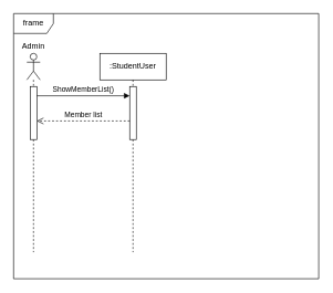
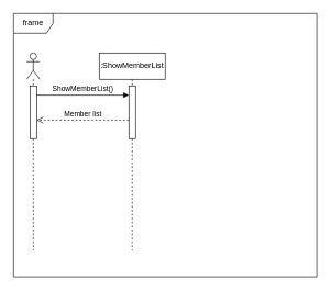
  <mxCell id="0" />
  <mxCell id="1" parent="0" />
  <mxCell id="2" value="frame" style="shape=umlFrame;whiteSpace=wrap;html=1;" vertex="1" parent="1"><mxGeometry x="20" y="20" width="460" height="400" as="geometry" /></mxCell>
  <mxCell id="3" value="" style="shape=umlLifeline;participant=umlActor;perimeter=lifelinePerimeter;whiteSpace=wrap;html=1;container=1;collapsible=0;recursiveResize=0;verticalAlign=top;spacingTop=36;labelBackgroundColor=#ffffff;outlineConnect=0;" vertex="1" parent="1"><mxGeometry x="40" y="80" width="20" height="300" as="geometry" /></mxCell>
  <mxCell id="4" value="" style="html=1;points=[];perimeter=orthogonalPerimeter;" vertex="1" parent="3"><mxGeometry x="5" y="50" width="10" height="80" as="geometry" /></mxCell>
- <mxCell id="5" value="Admin" style="text;html=1;strokeColor=none;fillColor=none;align=center;verticalAlign=middle;whiteSpace=wrap;rounded=0;" vertex="1" parent="1"><mxGeometry x="30" y="60" width="40" height="20" as="geometry" /></mxCell>
- <mxCell id="6" value=":StudentUser" style="shape=umlLifeline;perimeter=lifelinePerimeter;whiteSpace=wrap;html=1;container=1;collapsible=0;recursiveResize=0;outlineConnect=0;" vertex="1" parent="1"><mxGeometry x="150" y="80" width="100" height="300" as="geometry" /></mxCell>
+ <mxCell id="6" value=":ShowMemberList" style="shape=umlLifeline;perimeter=lifelinePerimeter;whiteSpace=wrap;html=1;container=1;collapsible=0;recursiveResize=0;outlineConnect=0;" vertex="1" parent="1"><mxGeometry x="150" y="80" width="100" height="300" as="geometry" /></mxCell>
  <mxCell id="7" value="" style="html=1;points=[];perimeter=orthogonalPerimeter;" vertex="1" parent="6"><mxGeometry x="45" y="50" width="10" height="80" as="geometry" /></mxCell>
  <mxCell id="8" value="ShowMemberList()" style="html=1;verticalAlign=bottom;endArrow=block;" edge="1" parent="1"><mxGeometry width="80" relative="1" as="geometry"><mxPoint x="55" y="144" as="sourcePoint" /><mxPoint x="195" y="144" as="targetPoint" /></mxGeometry></mxCell>
  <mxCell id="9" value="Member list&lt;br&gt;" style="html=1;verticalAlign=bottom;endArrow=open;dashed=1;endSize=8;" edge="1" parent="1"><mxGeometry relative="1" as="geometry"><mxPoint x="195" y="182" as="sourcePoint" /><mxPoint x="55" y="182" as="targetPoint" /></mxGeometry></mxCell>
